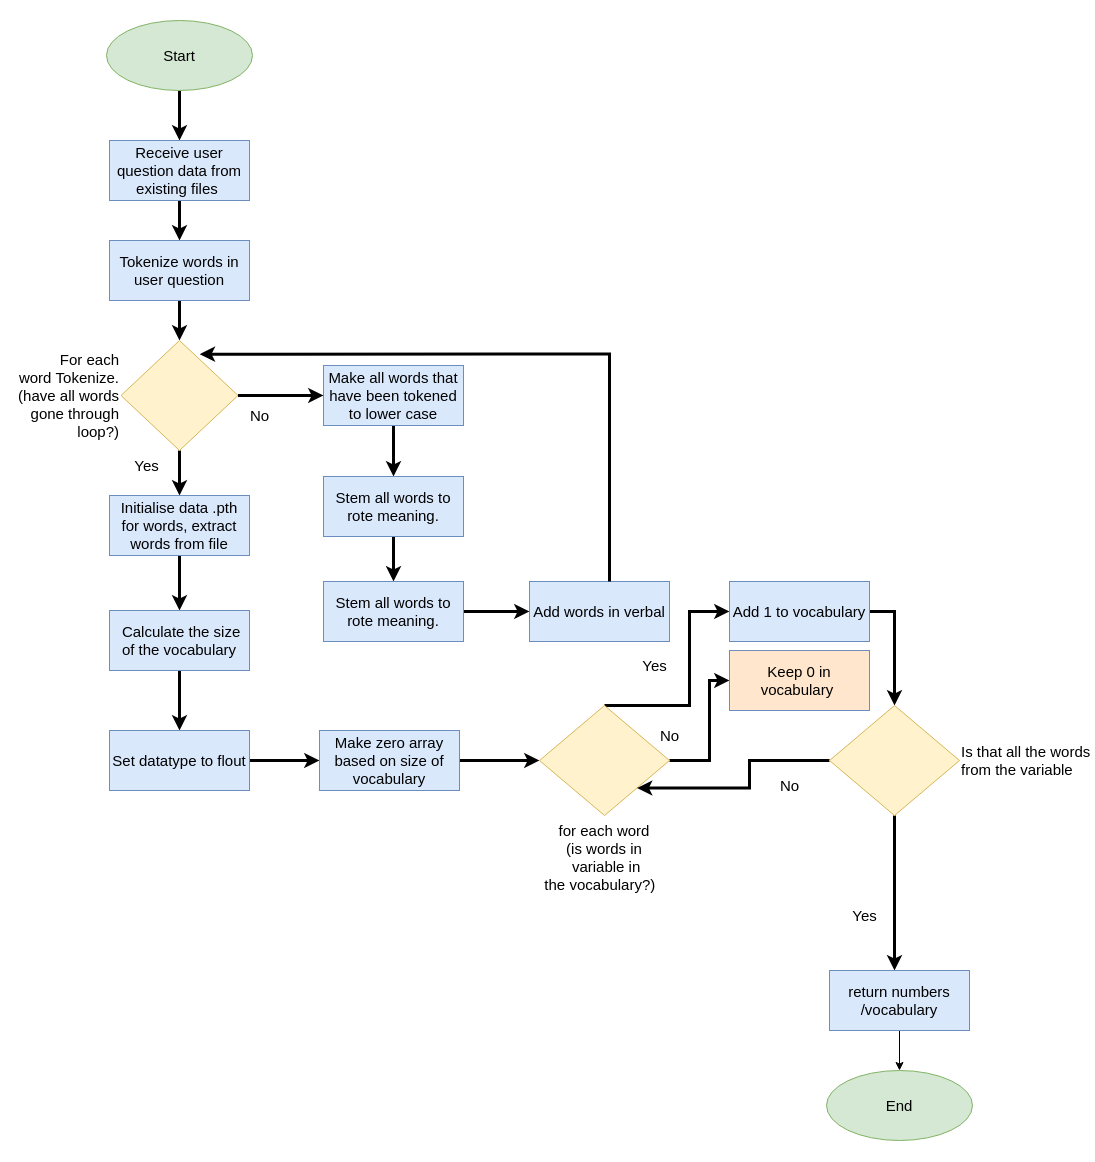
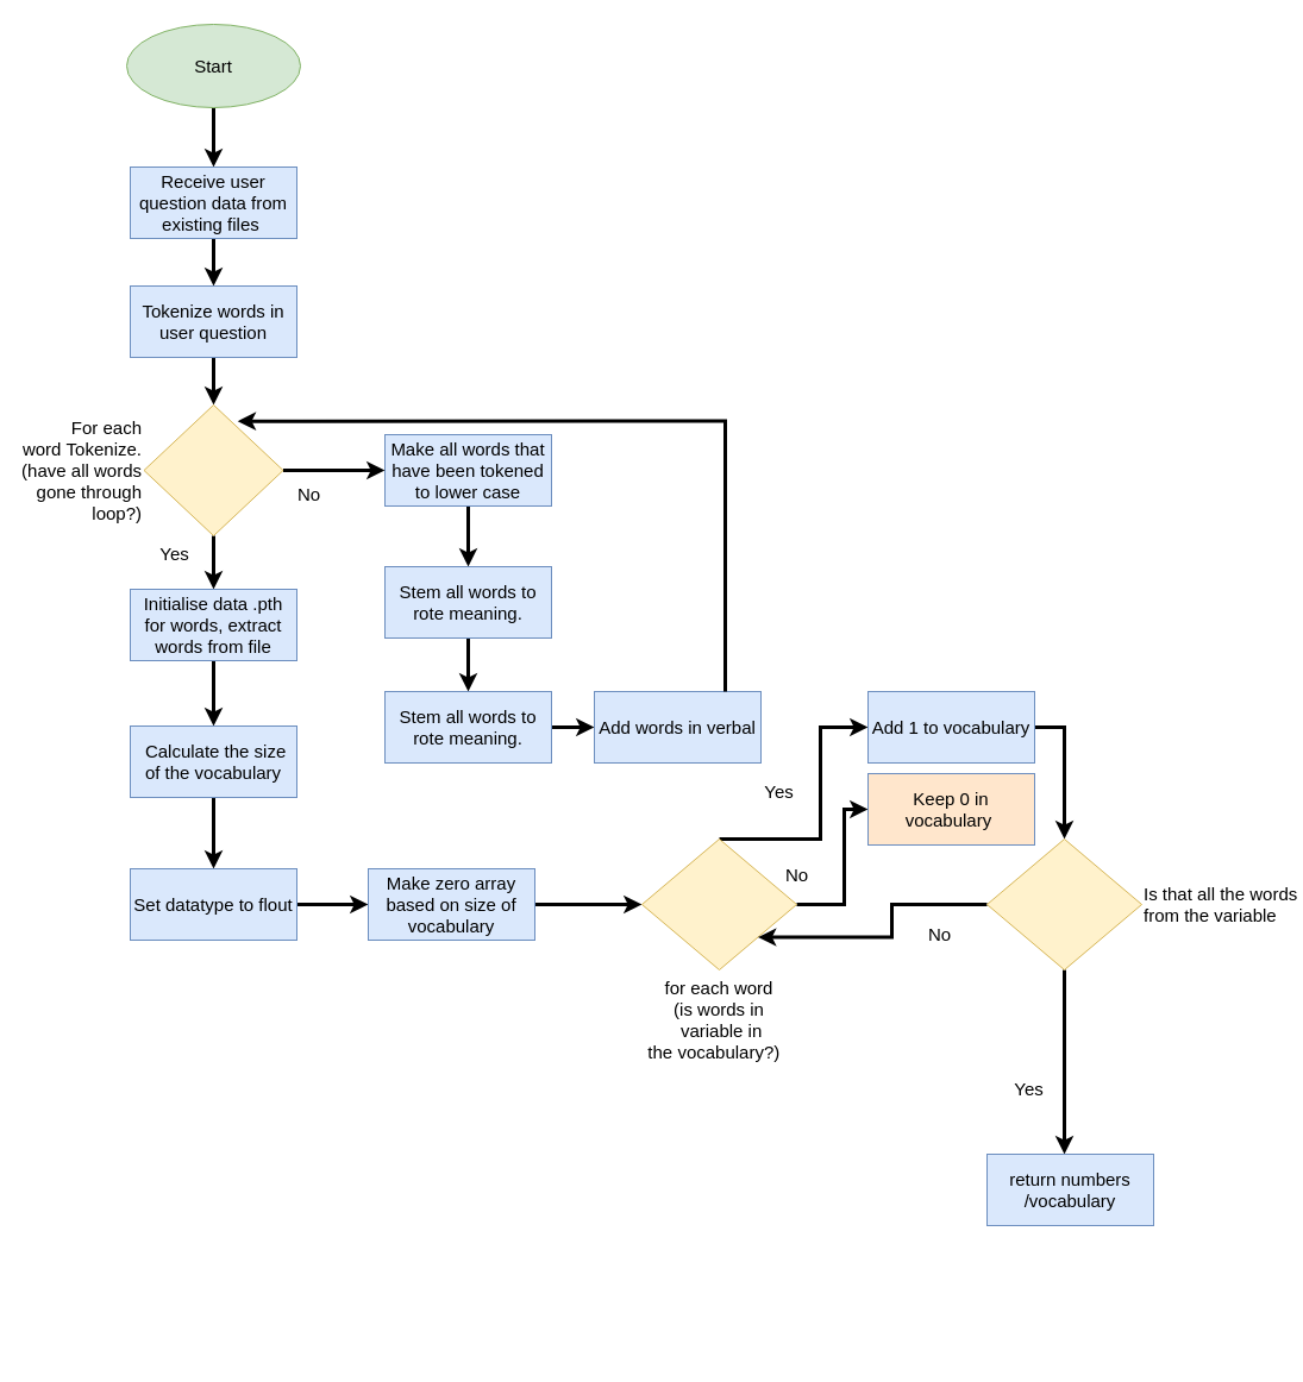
  <mxCell id="0" />
  <mxCell id="1" parent="0" />
  <mxCell id="2" style="edgeStyle=orthogonalEdgeStyle;rounded=0;orthogonalLoop=1;jettySize=auto;html=1;strokeColor=default;strokeWidth=3;align=center;verticalAlign=middle;fontFamily=Helvetica;fontSize=11;fontColor=default;labelBackgroundColor=default;endArrow=classic;" parent="1" source="37" edge="1"><mxGeometry relative="1" as="geometry"><mxPoint x="808" y="970" as="targetPoint" /></mxGeometry></mxCell>
  <mxCell id="3" style="edgeStyle=orthogonalEdgeStyle;rounded=0;orthogonalLoop=1;jettySize=auto;html=1;strokeWidth=3;" parent="1" source="4" target="6" edge="1"><mxGeometry relative="1" as="geometry" /></mxCell>
  <mxCell id="4" value="&lt;font style=&quot;font-size: 15px;&quot;&gt;Start&lt;/font&gt;" style="ellipse;whiteSpace=wrap;html=1;fillColor=#d5e8d4;strokeColor=#82b366;" parent="1" vertex="1"><mxGeometry x="20" y="20" width="146" height="70" as="geometry" /></mxCell>
  <mxCell id="5" style="edgeStyle=orthogonalEdgeStyle;rounded=0;orthogonalLoop=1;jettySize=auto;html=1;strokeWidth=3;" parent="1" source="6" target="8" edge="1"><mxGeometry relative="1" as="geometry" /></mxCell>
  <mxCell id="6" value="&lt;font style=&quot;font-size: 15px;&quot;&gt;Receive user question data from existing files&amp;nbsp;&lt;/font&gt;" style="rounded=0;whiteSpace=wrap;html=1;fillColor=#dae8fc;strokeColor=#6c8ebf;" parent="1" vertex="1"><mxGeometry x="23" y="140" width="140" height="60" as="geometry" /></mxCell>
  <mxCell id="7" style="edgeStyle=orthogonalEdgeStyle;rounded=0;orthogonalLoop=1;jettySize=auto;html=1;strokeColor=default;strokeWidth=3;align=center;verticalAlign=middle;fontFamily=Helvetica;fontSize=11;fontColor=default;labelBackgroundColor=default;endArrow=classic;" parent="1" source="8" target="17" edge="1"><mxGeometry relative="1" as="geometry" /></mxCell>
  <mxCell id="8" value="&lt;span style=&quot;font-size: 15px;&quot;&gt;Tokenize words in user question&lt;/span&gt;" style="rounded=0;whiteSpace=wrap;html=1;fillColor=#dae8fc;strokeColor=#6c8ebf;" parent="1" vertex="1"><mxGeometry x="23" y="240" width="140" height="60" as="geometry" /></mxCell>
  <mxCell id="9" style="edgeStyle=orthogonalEdgeStyle;rounded=0;orthogonalLoop=1;jettySize=auto;html=1;strokeColor=default;strokeWidth=3;align=center;verticalAlign=middle;fontFamily=Helvetica;fontSize=11;fontColor=default;labelBackgroundColor=default;endArrow=classic;" parent="1" source="10" target="12" edge="1"><mxGeometry relative="1" as="geometry" /></mxCell>
  <mxCell id="10" value="&lt;span style=&quot;font-size: 15px;&quot;&gt;Make all words that have been tokened to lower case&lt;/span&gt;" style="rounded=0;whiteSpace=wrap;html=1;fillColor=#dae8fc;strokeColor=#6c8ebf;" parent="1" vertex="1"><mxGeometry x="237" y="365" width="140" height="60" as="geometry" /></mxCell>
  <mxCell id="11" style="edgeStyle=orthogonalEdgeStyle;rounded=0;orthogonalLoop=1;jettySize=auto;html=1;entryX=0.5;entryY=0;entryDx=0;entryDy=0;strokeColor=default;strokeWidth=3;align=center;verticalAlign=middle;fontFamily=Helvetica;fontSize=11;fontColor=default;labelBackgroundColor=default;endArrow=classic;" parent="1" source="12" target="14" edge="1"><mxGeometry relative="1" as="geometry" /></mxCell>
  <mxCell id="12" value="&lt;span style=&quot;font-size: 15px;&quot;&gt;Stem all words to rote meaning.&lt;/span&gt;" style="rounded=0;whiteSpace=wrap;html=1;fillColor=#dae8fc;strokeColor=#6c8ebf;" parent="1" vertex="1"><mxGeometry x="237" y="476" width="140" height="60" as="geometry" /></mxCell>
  <mxCell id="13" style="edgeStyle=orthogonalEdgeStyle;rounded=0;orthogonalLoop=1;jettySize=auto;html=1;entryX=0;entryY=0.5;entryDx=0;entryDy=0;strokeColor=default;strokeWidth=3;align=center;verticalAlign=middle;fontFamily=Helvetica;fontSize=11;fontColor=default;labelBackgroundColor=default;endArrow=classic;" parent="1" source="14" target="18" edge="1"><mxGeometry relative="1" as="geometry" /></mxCell>
  <mxCell id="14" value="&lt;span style=&quot;font-size: 15px;&quot;&gt;Stem all words to rote meaning.&lt;/span&gt;" style="rounded=0;whiteSpace=wrap;html=1;fillColor=#dae8fc;strokeColor=#6c8ebf;" parent="1" vertex="1"><mxGeometry x="237" y="581" width="140" height="60" as="geometry" /></mxCell>
  <mxCell id="15" style="edgeStyle=orthogonalEdgeStyle;rounded=0;orthogonalLoop=1;jettySize=auto;html=1;strokeColor=default;strokeWidth=3;align=center;verticalAlign=middle;fontFamily=Helvetica;fontSize=11;fontColor=default;labelBackgroundColor=default;endArrow=classic;" parent="1" source="17" target="10" edge="1"><mxGeometry relative="1" as="geometry" /></mxCell>
  <mxCell id="16" style="edgeStyle=orthogonalEdgeStyle;rounded=0;orthogonalLoop=1;jettySize=auto;html=1;strokeColor=default;strokeWidth=3;align=center;verticalAlign=middle;fontFamily=Helvetica;fontSize=11;fontColor=default;labelBackgroundColor=default;endArrow=classic;" parent="1" source="17" target="22" edge="1"><mxGeometry relative="1" as="geometry" /></mxCell>
  <mxCell id="17" value="&lt;font style=&quot;font-size: 15px;&quot; face=&quot;Helvetica&quot;&gt;For each word&amp;nbsp;Tokenize.&lt;br&gt;(have all words gone through loop?)&lt;/font&gt;" style="rhombus;whiteSpace=wrap;html=1;fontFamily=Helvetica;fontSize=11;labelBackgroundColor=default;fillColor=#fff2cc;strokeColor=#d6b656;labelPosition=left;verticalLabelPosition=middle;align=right;verticalAlign=middle;textDirection=ltr;" parent="1" vertex="1"><mxGeometry x="34.5" y="340" width="117" height="110" as="geometry" /></mxCell>
- <mxCell id="18" value="&lt;span style=&quot;font-size: 15px;&quot;&gt;Add words in verbal&lt;/span&gt;" style="rounded=0;whiteSpace=wrap;html=1;fillColor=#dae8fc;strokeColor=#6c8ebf;" parent="1" vertex="1"><mxGeometry x="443" y="581" width="140" height="60" as="geometry" /></mxCell>
+ <mxCell id="18" value="&lt;span style=&quot;font-size: 15px;&quot;&gt;Add words in verbal&lt;/span&gt;" style="rounded=0;whiteSpace=wrap;html=1;fillColor=#dae8fc;strokeColor=#6c8ebf;" parent="1" vertex="1"><mxGeometry x="413" y="581" width="140" height="60" as="geometry" /></mxCell>
  <mxCell id="19" style="edgeStyle=orthogonalEdgeStyle;rounded=0;orthogonalLoop=1;jettySize=auto;html=1;entryX=0.673;entryY=0.124;entryDx=0;entryDy=0;entryPerimeter=0;strokeColor=default;strokeWidth=3;align=center;verticalAlign=middle;fontFamily=Helvetica;fontSize=11;fontColor=default;labelBackgroundColor=default;endArrow=classic;" parent="1" source="18" target="17" edge="1"><mxGeometry relative="1" as="geometry"><Array as="points"><mxPoint x="523" y="354" /></Array></mxGeometry></mxCell>
  <mxCell id="20" value="&lt;font style=&quot;font-size: 15px;&quot;&gt;No&lt;/font&gt;" style="text;html=1;align=center;verticalAlign=middle;resizable=0;points=[];autosize=1;strokeColor=none;fillColor=none;fontFamily=Helvetica;fontSize=11;fontColor=default;labelBackgroundColor=default;" parent="1" vertex="1"><mxGeometry x="153" y="400" width="40" height="30" as="geometry" /></mxCell>
  <mxCell id="21" style="edgeStyle=orthogonalEdgeStyle;rounded=0;orthogonalLoop=1;jettySize=auto;html=1;entryX=0.5;entryY=0;entryDx=0;entryDy=0;strokeColor=default;strokeWidth=3;align=center;verticalAlign=middle;fontFamily=Helvetica;fontSize=11;fontColor=default;labelBackgroundColor=default;endArrow=classic;" parent="1" source="22" target="24" edge="1"><mxGeometry relative="1" as="geometry" /></mxCell>
  <mxCell id="22" value="&lt;span style=&quot;font-size: 15px;&quot;&gt;Initialise data .pth for words, extract words from file&lt;/span&gt;" style="rounded=0;whiteSpace=wrap;html=1;fillColor=#dae8fc;strokeColor=#6c8ebf;" parent="1" vertex="1"><mxGeometry x="23" y="495" width="140" height="60" as="geometry" /></mxCell>
  <mxCell id="23" style="edgeStyle=orthogonalEdgeStyle;rounded=0;orthogonalLoop=1;jettySize=auto;html=1;strokeColor=default;strokeWidth=3;align=center;verticalAlign=middle;fontFamily=Helvetica;fontSize=11;fontColor=default;labelBackgroundColor=default;endArrow=classic;" parent="1" source="24" target="26" edge="1"><mxGeometry relative="1" as="geometry" /></mxCell>
  <mxCell id="24" value="&lt;span style=&quot;text-align: left; white-space-collapse: preserve;&quot;&gt;&lt;font face=&quot;Helvetica&quot; style=&quot;font-size: 15px;&quot;&gt; Calculate the size of the vocabulary&lt;/font&gt;&lt;/span&gt;" style="rounded=0;whiteSpace=wrap;html=1;fillColor=#dae8fc;strokeColor=#6c8ebf;" parent="1" vertex="1"><mxGeometry x="23" y="610" width="140" height="60" as="geometry" /></mxCell>
  <mxCell id="25" style="edgeStyle=orthogonalEdgeStyle;rounded=0;orthogonalLoop=1;jettySize=auto;html=1;entryX=0;entryY=0.5;entryDx=0;entryDy=0;strokeColor=default;strokeWidth=3;align=center;verticalAlign=middle;fontFamily=Helvetica;fontSize=11;fontColor=default;labelBackgroundColor=default;endArrow=classic;" parent="1" source="26" target="28" edge="1"><mxGeometry relative="1" as="geometry" /></mxCell>
  <mxCell id="26" value="&lt;div style=&quot;text-align: left;&quot;&gt;&lt;span style=&quot;background-color: initial; font-size: 15px; white-space-collapse: preserve;&quot;&gt;&lt;font style=&quot;&quot; face=&quot;Helvetica&quot;&gt;Set datatype to flout&lt;/font&gt;&lt;/span&gt;&lt;/div&gt;" style="rounded=0;whiteSpace=wrap;html=1;fillColor=#dae8fc;strokeColor=#6c8ebf;" parent="1" vertex="1"><mxGeometry x="23" y="730" width="140" height="60" as="geometry" /></mxCell>
  <mxCell id="27" style="edgeStyle=orthogonalEdgeStyle;rounded=0;orthogonalLoop=1;jettySize=auto;html=1;strokeColor=default;strokeWidth=3;align=center;verticalAlign=middle;fontFamily=Helvetica;fontSize=11;fontColor=default;labelBackgroundColor=default;endArrow=classic;" parent="1" source="28" target="31" edge="1"><mxGeometry relative="1" as="geometry" /></mxCell>
- <mxCell id="28" value="&lt;div style=&quot;&quot;&gt;&lt;span style=&quot;font-size: 15px; white-space-collapse: preserve;&quot;&gt;Make zero array based on size of vocabulary&lt;/span&gt;&lt;/div&gt;" style="rounded=0;whiteSpace=wrap;html=1;fillColor=#dae8fc;strokeColor=#6c8ebf;align=center;" parent="1" vertex="1"><mxGeometry x="233" y="730" width="140" height="60" as="geometry" /></mxCell>
+ <mxCell id="28" value="&lt;div style=&quot;&quot;&gt;&lt;span style=&quot;font-size: 15px; white-space-collapse: preserve;&quot;&gt;Make zero array based on size of vocabulary&lt;/span&gt;&lt;/div&gt;" style="rounded=0;whiteSpace=wrap;html=1;fillColor=#dae8fc;strokeColor=#6c8ebf;align=center;" parent="1" vertex="1"><mxGeometry x="223" y="730" width="140" height="60" as="geometry" /></mxCell>
  <mxCell id="29" style="edgeStyle=orthogonalEdgeStyle;rounded=0;orthogonalLoop=1;jettySize=auto;html=1;exitX=0.5;exitY=0;exitDx=0;exitDy=0;entryX=0;entryY=0.5;entryDx=0;entryDy=0;strokeColor=default;strokeWidth=3;align=center;verticalAlign=middle;fontFamily=Helvetica;fontSize=11;fontColor=default;labelBackgroundColor=default;endArrow=classic;" parent="1" source="31" target="33" edge="1"><mxGeometry relative="1" as="geometry"><Array as="points"><mxPoint x="603" y="705" /><mxPoint x="603" y="611" /></Array></mxGeometry></mxCell>
  <mxCell id="30" style="edgeStyle=orthogonalEdgeStyle;rounded=0;orthogonalLoop=1;jettySize=auto;html=1;exitX=1;exitY=0.5;exitDx=0;exitDy=0;strokeWidth=3;" edge="1" parent="1" source="31" target="40"><mxGeometry relative="1" as="geometry"><Array as="points"><mxPoint x="623" y="760" /><mxPoint x="623" y="680" /></Array></mxGeometry></mxCell>
  <mxCell id="31" value="&lt;div style=&quot;font-size: 15px;&quot;&gt;&lt;font style=&quot;font-size: 15px;&quot;&gt;for each word&lt;/font&gt;&lt;/div&gt;&lt;div style=&quot;font-size: 15px;&quot;&gt;&lt;font style=&quot;font-size: 15px;&quot;&gt;(&lt;/font&gt;is words in&lt;/div&gt;&lt;div style=&quot;font-size: 15px;&quot;&gt;&amp;nbsp;variable in the&amp;nbsp;&lt;span style=&quot;white-space-collapse: preserve;&quot;&gt;vocabulary?)&lt;/span&gt;&amp;nbsp;&amp;nbsp;&lt;/div&gt;" style="rhombus;whiteSpace=wrap;html=1;fontFamily=Helvetica;fontSize=11;labelBackgroundColor=default;labelPosition=center;verticalLabelPosition=bottom;align=center;verticalAlign=top;fillColor=#fff2cc;strokeColor=#d6b656;" parent="1" vertex="1"><mxGeometry x="453" y="705" width="130" height="110" as="geometry" /></mxCell>
  <mxCell id="32" style="edgeStyle=orthogonalEdgeStyle;rounded=0;orthogonalLoop=1;jettySize=auto;html=1;entryX=0.5;entryY=0;entryDx=0;entryDy=0;strokeColor=default;strokeWidth=3;align=center;verticalAlign=middle;fontFamily=Helvetica;fontSize=11;fontColor=default;labelBackgroundColor=default;endArrow=classic;" parent="1" source="33" target="37" edge="1"><mxGeometry relative="1" as="geometry"><Array as="points"><mxPoint x="808" y="611" /></Array></mxGeometry></mxCell>
  <mxCell id="33" value="&lt;span style=&quot;font-size: 15px;&quot;&gt;Add 1 to vocabulary&lt;/span&gt;" style="rounded=0;whiteSpace=wrap;html=1;fillColor=#dae8fc;strokeColor=#6c8ebf;" parent="1" vertex="1"><mxGeometry x="643" y="581" width="140" height="60" as="geometry" /></mxCell>
  <mxCell id="34" value="&lt;span style=&quot;font-size: 15px;&quot;&gt;Yes&lt;/span&gt;" style="text;html=1;align=center;verticalAlign=middle;resizable=0;points=[];autosize=1;strokeColor=none;fillColor=none;fontFamily=Helvetica;fontSize=11;fontColor=default;labelBackgroundColor=default;" parent="1" vertex="1"><mxGeometry x="34.5" y="450" width="50" height="30" as="geometry" /></mxCell>
  <mxCell id="35" value="&lt;span style=&quot;font-size: 15px;&quot;&gt;Yes&lt;/span&gt;" style="text;html=1;align=center;verticalAlign=middle;resizable=0;points=[];autosize=1;strokeColor=none;fillColor=none;fontFamily=Helvetica;fontSize=11;fontColor=default;labelBackgroundColor=default;" parent="1" vertex="1"><mxGeometry x="543" y="650" width="50" height="30" as="geometry" /></mxCell>
  <mxCell id="36" style="edgeStyle=orthogonalEdgeStyle;rounded=0;orthogonalLoop=1;jettySize=auto;html=1;entryX=1;entryY=1;entryDx=0;entryDy=0;strokeColor=default;strokeWidth=3;align=center;verticalAlign=middle;fontFamily=Helvetica;fontSize=11;fontColor=default;labelBackgroundColor=default;endArrow=classic;" parent="1" source="37" target="31" edge="1"><mxGeometry relative="1" as="geometry" /></mxCell>
  <mxCell id="37" value="&lt;div style=&quot;font-size: 15px;&quot;&gt;Is that all the words from the variable&amp;nbsp;&lt;/div&gt;" style="rhombus;whiteSpace=wrap;html=1;fontFamily=Helvetica;fontSize=11;labelBackgroundColor=default;labelPosition=right;verticalLabelPosition=middle;align=left;verticalAlign=middle;fillColor=#fff2cc;strokeColor=#d6b656;" parent="1" vertex="1"><mxGeometry x="743" y="705" width="130" height="110" as="geometry" /></mxCell>
  <mxCell id="38" value="&lt;span style=&quot;font-size: 15px;&quot;&gt;No&lt;/span&gt;" style="text;html=1;align=center;verticalAlign=middle;resizable=0;points=[];autosize=1;strokeColor=none;fillColor=none;fontFamily=Helvetica;fontSize=11;fontColor=default;labelBackgroundColor=default;" parent="1" vertex="1"><mxGeometry x="563" y="720" width="40" height="30" as="geometry" /></mxCell>
  <mxCell id="39" value="&lt;span style=&quot;font-size: 15px;&quot;&gt;No&lt;/span&gt;" style="text;html=1;align=center;verticalAlign=middle;resizable=0;points=[];autosize=1;strokeColor=none;fillColor=none;fontFamily=Helvetica;fontSize=11;fontColor=default;labelBackgroundColor=default;" parent="1" vertex="1"><mxGeometry x="683" y="770" width="40" height="30" as="geometry" /></mxCell>
  <mxCell id="40" value="&lt;span style=&quot;font-size: 15px;&quot;&gt;Keep 0 in vocabulary&amp;nbsp;&lt;/span&gt;" style="rounded=0;whiteSpace=wrap;html=1;fillColor=#ffe6cc;strokeColor=#6c8ebf;" vertex="1" parent="1"><mxGeometry x="643" y="650" width="140" height="60" as="geometry" /></mxCell>
- <mxCell id="41" style="edgeStyle=orthogonalEdgeStyle;rounded=0;orthogonalLoop=1;jettySize=auto;html=1;" edge="1" parent="1" source="42" target="43"><mxGeometry relative="1" as="geometry" /></mxCell>
  <mxCell id="42" value="&lt;span style=&quot;font-size: 15px;&quot;&gt;return numbers /&lt;/span&gt;&lt;span style=&quot;font-size: 15px;&quot;&gt;vocabulary&lt;/span&gt;" style="rounded=0;whiteSpace=wrap;html=1;fillColor=#dae8fc;strokeColor=#6c8ebf;" vertex="1" parent="1"><mxGeometry x="743" y="970" width="140" height="60" as="geometry" /></mxCell>
- <mxCell id="43" value="&lt;span style=&quot;font-size: 15px;&quot;&gt;End&lt;/span&gt;" style="ellipse;whiteSpace=wrap;html=1;fillColor=#d5e8d4;strokeColor=#82b366;" vertex="1" parent="1"><mxGeometry x="740" y="1070" width="146" height="70" as="geometry" /></mxCell>
  <mxCell id="44" value="&lt;span style=&quot;font-size: 15px;&quot;&gt;Yes&lt;/span&gt;" style="text;html=1;align=center;verticalAlign=middle;resizable=0;points=[];autosize=1;strokeColor=none;fillColor=none;fontFamily=Helvetica;fontSize=11;fontColor=default;labelBackgroundColor=default;" vertex="1" parent="1"><mxGeometry x="753" y="900" width="50" height="30" as="geometry" /></mxCell>
